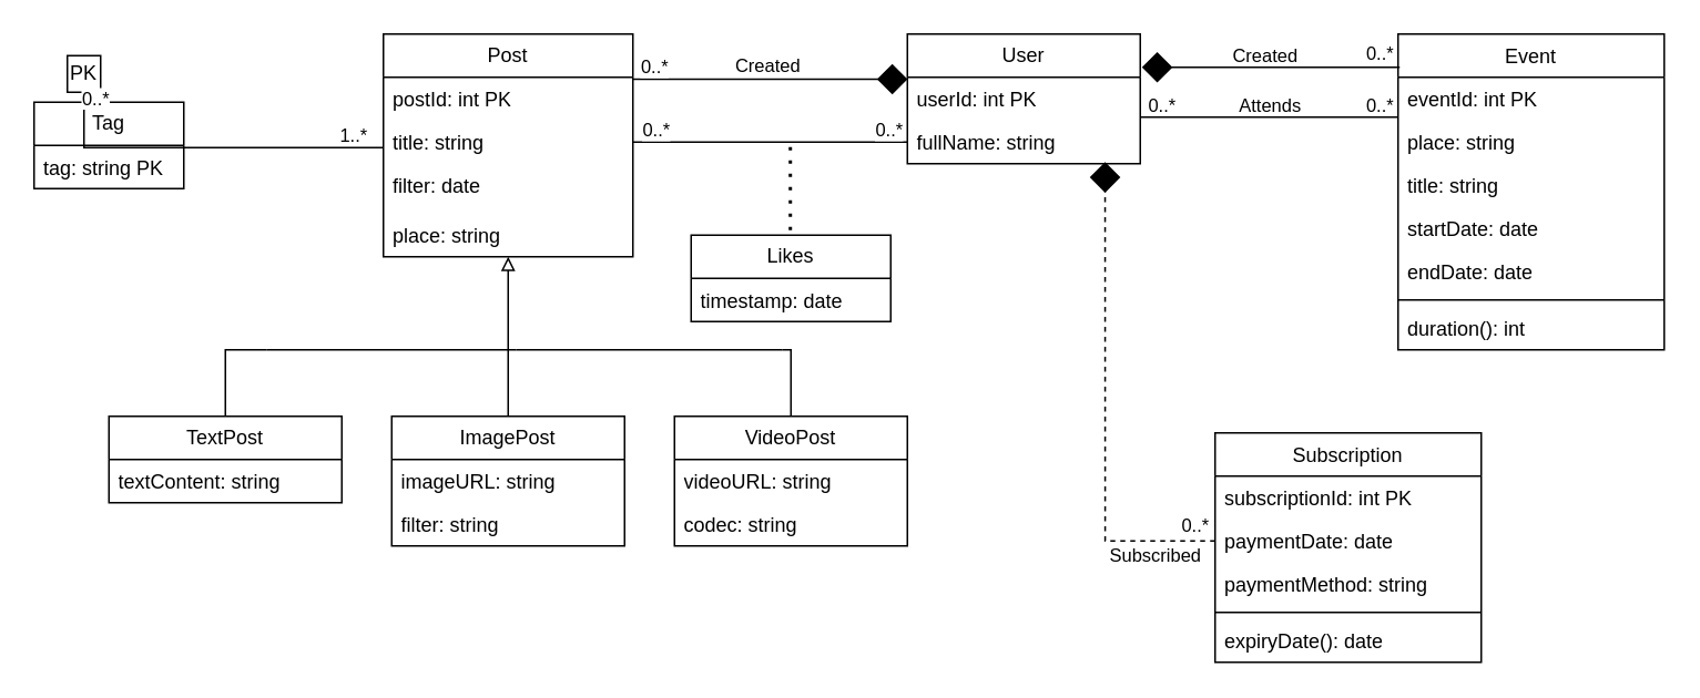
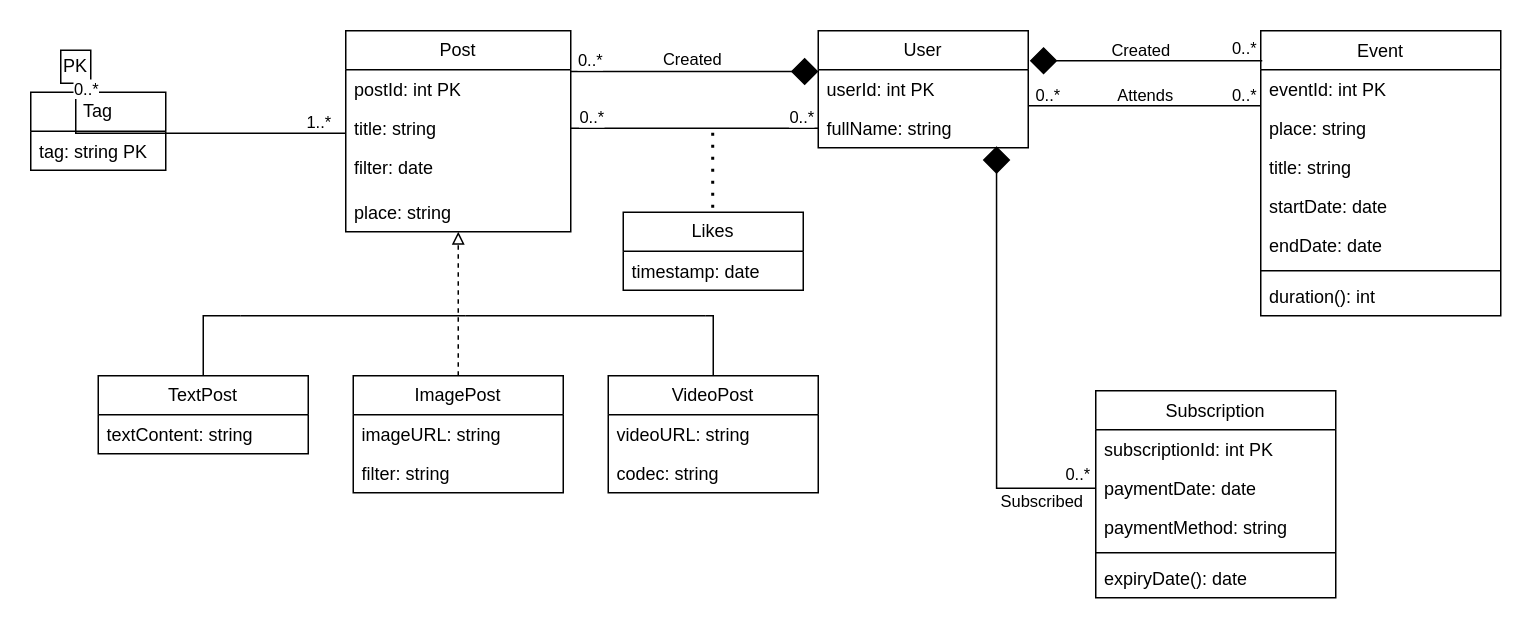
  <mxCell id="0" />
  <mxCell id="1" parent="0" />
  <mxCell id="2" value="Post" style="swimlane;fontStyle=0;childLayout=stackLayout;horizontal=1;startSize=26;fillColor=none;horizontalStack=0;resizeParent=1;resizeParentMax=0;resizeLast=0;collapsible=1;marginBottom=0;whiteSpace=wrap;html=1;" vertex="1" parent="1"><mxGeometry x="230" y="20" width="150" height="134" as="geometry"><mxRectangle x="340" y="290" width="60" height="30" as="alternateBounds" /></mxGeometry></mxCell>
  <mxCell id="3" value="postId: int PK" style="text;strokeColor=none;fillColor=none;align=left;verticalAlign=top;spacingLeft=4;spacingRight=4;overflow=hidden;rotatable=0;points=[[0,0.5],[1,0.5]];portConstraint=eastwest;whiteSpace=wrap;html=1;" vertex="1" parent="2"><mxGeometry y="26" width="150" height="26" as="geometry" /></mxCell>
  <mxCell id="4" value="title: string" style="text;strokeColor=none;fillColor=none;align=left;verticalAlign=top;spacingLeft=4;spacingRight=4;overflow=hidden;rotatable=0;points=[[0,0.5],[1,0.5]];portConstraint=eastwest;whiteSpace=wrap;html=1;" vertex="1" parent="2"><mxGeometry y="52" width="150" height="26" as="geometry" /></mxCell>
  <mxCell id="5" value="filter: date" style="text;strokeColor=none;fillColor=none;align=left;verticalAlign=top;spacingLeft=4;spacingRight=4;overflow=hidden;rotatable=0;points=[[0,0.5],[1,0.5]];portConstraint=eastwest;whiteSpace=wrap;html=1;" vertex="1" parent="2"><mxGeometry y="78" width="150" height="30" as="geometry" /></mxCell>
  <mxCell id="6" value="place: string" style="text;strokeColor=none;fillColor=none;align=left;verticalAlign=top;spacingLeft=4;spacingRight=4;overflow=hidden;rotatable=0;points=[[0,0.5],[1,0.5]];portConstraint=eastwest;whiteSpace=wrap;html=1;" vertex="1" parent="2"><mxGeometry y="108" width="150" height="26" as="geometry" /></mxCell>
  <mxCell id="7" style="edgeStyle=orthogonalEdgeStyle;rounded=0;orthogonalLoop=1;jettySize=auto;html=1;endArrow=none;endFill=0;" edge="1" parent="1" source="8"><mxGeometry relative="1" as="geometry"><mxPoint x="160" y="210" as="targetPoint" /><Array as="points"><mxPoint x="135" y="210" /></Array></mxGeometry></mxCell>
  <mxCell id="8" value="TextPost" style="swimlane;fontStyle=0;childLayout=stackLayout;horizontal=1;startSize=26;fillColor=none;horizontalStack=0;resizeParent=1;resizeParentMax=0;resizeLast=0;collapsible=1;marginBottom=0;whiteSpace=wrap;html=1;" vertex="1" parent="1"><mxGeometry x="65" y="250" width="140" height="52" as="geometry" /></mxCell>
  <mxCell id="9" value="textContent: string" style="text;strokeColor=none;fillColor=none;align=left;verticalAlign=top;spacingLeft=4;spacingRight=4;overflow=hidden;rotatable=0;points=[[0,0.5],[1,0.5]];portConstraint=eastwest;whiteSpace=wrap;html=1;" vertex="1" parent="8"><mxGeometry y="26" width="140" height="26" as="geometry" /></mxCell>
- <mxCell id="10" style="edgeStyle=orthogonalEdgeStyle;rounded=0;orthogonalLoop=1;jettySize=auto;html=1;entryX=0.5;entryY=1;entryDx=0;entryDy=0;endArrow=block;endFill=0;" edge="1" parent="1" source="11" target="2"><mxGeometry relative="1" as="geometry"><Array as="points"><mxPoint x="305" y="230" /><mxPoint x="305" y="230" /></Array></mxGeometry></mxCell>
+ <mxCell id="10" style="edgeStyle=orthogonalEdgeStyle;rounded=0;orthogonalLoop=1;jettySize=auto;html=1;entryX=0.5;entryY=1;entryDx=0;entryDy=0;endArrow=block;endFill=0;dashed=1;" edge="1" parent="1" source="11" target="2"><mxGeometry relative="1" as="geometry"><Array as="points"><mxPoint x="305" y="230" /><mxPoint x="305" y="230" /></Array></mxGeometry></mxCell>
  <mxCell id="11" value="ImagePost" style="swimlane;fontStyle=0;childLayout=stackLayout;horizontal=1;startSize=26;fillColor=none;horizontalStack=0;resizeParent=1;resizeParentMax=0;resizeLast=0;collapsible=1;marginBottom=0;whiteSpace=wrap;html=1;" vertex="1" parent="1"><mxGeometry x="235" y="250" width="140" height="78" as="geometry" /></mxCell>
  <mxCell id="12" value="imageURL: string" style="text;strokeColor=none;fillColor=none;align=left;verticalAlign=top;spacingLeft=4;spacingRight=4;overflow=hidden;rotatable=0;points=[[0,0.5],[1,0.5]];portConstraint=eastwest;whiteSpace=wrap;html=1;" vertex="1" parent="11"><mxGeometry y="26" width="140" height="26" as="geometry" /></mxCell>
  <mxCell id="13" value="filter: string" style="text;strokeColor=none;fillColor=none;align=left;verticalAlign=top;spacingLeft=4;spacingRight=4;overflow=hidden;rotatable=0;points=[[0,0.5],[1,0.5]];portConstraint=eastwest;whiteSpace=wrap;html=1;" vertex="1" parent="11"><mxGeometry y="52" width="140" height="26" as="geometry" /></mxCell>
  <mxCell id="14" style="edgeStyle=orthogonalEdgeStyle;rounded=0;orthogonalLoop=1;jettySize=auto;html=1;endArrow=none;endFill=0;" edge="1" parent="1" source="15"><mxGeometry relative="1" as="geometry"><mxPoint x="470" y="210" as="targetPoint" /><Array as="points"><mxPoint x="475" y="210" /></Array></mxGeometry></mxCell>
  <mxCell id="15" value="VideoPost" style="swimlane;fontStyle=0;childLayout=stackLayout;horizontal=1;startSize=26;fillColor=none;horizontalStack=0;resizeParent=1;resizeParentMax=0;resizeLast=0;collapsible=1;marginBottom=0;whiteSpace=wrap;html=1;" vertex="1" parent="1"><mxGeometry x="405" y="250" width="140" height="78" as="geometry" /></mxCell>
  <mxCell id="16" value="videoURL: string" style="text;strokeColor=none;fillColor=none;align=left;verticalAlign=top;spacingLeft=4;spacingRight=4;overflow=hidden;rotatable=0;points=[[0,0.5],[1,0.5]];portConstraint=eastwest;whiteSpace=wrap;html=1;" vertex="1" parent="15"><mxGeometry y="26" width="140" height="26" as="geometry" /></mxCell>
  <mxCell id="17" value="codec: string" style="text;strokeColor=none;fillColor=none;align=left;verticalAlign=top;spacingLeft=4;spacingRight=4;overflow=hidden;rotatable=0;points=[[0,0.5],[1,0.5]];portConstraint=eastwest;whiteSpace=wrap;html=1;" vertex="1" parent="15"><mxGeometry y="52" width="140" height="26" as="geometry" /></mxCell>
  <mxCell id="18" value="" style="endArrow=none;html=1;rounded=0;" edge="1" parent="1"><mxGeometry width="50" height="50" relative="1" as="geometry"><mxPoint x="160" y="210" as="sourcePoint" /><mxPoint x="310" y="210" as="targetPoint" /></mxGeometry></mxCell>
  <mxCell id="19" value="" style="endArrow=none;html=1;rounded=0;" edge="1" parent="1"><mxGeometry width="50" height="50" relative="1" as="geometry"><mxPoint x="310" y="210" as="sourcePoint" /><mxPoint x="470" y="210" as="targetPoint" /></mxGeometry></mxCell>
  <mxCell id="20" value="User" style="swimlane;fontStyle=0;childLayout=stackLayout;horizontal=1;startSize=26;fillColor=none;horizontalStack=0;resizeParent=1;resizeParentMax=0;resizeLast=0;collapsible=1;marginBottom=0;whiteSpace=wrap;html=1;" vertex="1" parent="1"><mxGeometry x="545" y="20" width="140" height="78" as="geometry" /></mxCell>
  <mxCell id="21" value="userId: int PK" style="text;strokeColor=none;fillColor=none;align=left;verticalAlign=top;spacingLeft=4;spacingRight=4;overflow=hidden;rotatable=0;points=[[0,0.5],[1,0.5]];portConstraint=eastwest;whiteSpace=wrap;html=1;" vertex="1" parent="20"><mxGeometry y="26" width="140" height="26" as="geometry" /></mxCell>
  <mxCell id="22" value="fullName: string" style="text;strokeColor=none;fillColor=none;align=left;verticalAlign=top;spacingLeft=4;spacingRight=4;overflow=hidden;rotatable=0;points=[[0,0.5],[1,0.5]];portConstraint=eastwest;whiteSpace=wrap;html=1;" vertex="1" parent="20"><mxGeometry y="52" width="140" height="26" as="geometry" /></mxCell>
  <mxCell id="23" value="&lt;span style=&quot;font-weight: normal;&quot;&gt;Event&lt;/span&gt;" style="swimlane;fontStyle=1;align=center;verticalAlign=top;childLayout=stackLayout;horizontal=1;startSize=26;horizontalStack=0;resizeParent=1;resizeParentMax=0;resizeLast=0;collapsible=1;marginBottom=0;whiteSpace=wrap;html=1;" vertex="1" parent="1"><mxGeometry x="840" y="20" width="160" height="190" as="geometry" /></mxCell>
  <mxCell id="24" value="eventId: int PK" style="text;strokeColor=none;fillColor=none;align=left;verticalAlign=top;spacingLeft=4;spacingRight=4;overflow=hidden;rotatable=0;points=[[0,0.5],[1,0.5]];portConstraint=eastwest;whiteSpace=wrap;html=1;" vertex="1" parent="23"><mxGeometry y="26" width="160" height="26" as="geometry" /></mxCell>
  <mxCell id="25" value="place: string" style="text;strokeColor=none;fillColor=none;align=left;verticalAlign=top;spacingLeft=4;spacingRight=4;overflow=hidden;rotatable=0;points=[[0,0.5],[1,0.5]];portConstraint=eastwest;whiteSpace=wrap;html=1;" vertex="1" parent="23"><mxGeometry y="52" width="160" height="26" as="geometry" /></mxCell>
  <mxCell id="26" value="title: string" style="text;strokeColor=none;fillColor=none;align=left;verticalAlign=top;spacingLeft=4;spacingRight=4;overflow=hidden;rotatable=0;points=[[0,0.5],[1,0.5]];portConstraint=eastwest;whiteSpace=wrap;html=1;" vertex="1" parent="23"><mxGeometry y="78" width="160" height="26" as="geometry" /></mxCell>
  <mxCell id="27" value="startDate: date" style="text;strokeColor=none;fillColor=none;align=left;verticalAlign=top;spacingLeft=4;spacingRight=4;overflow=hidden;rotatable=0;points=[[0,0.5],[1,0.5]];portConstraint=eastwest;whiteSpace=wrap;html=1;" vertex="1" parent="23"><mxGeometry y="104" width="160" height="26" as="geometry" /></mxCell>
  <mxCell id="28" value="endDate: date" style="text;strokeColor=none;fillColor=none;align=left;verticalAlign=top;spacingLeft=4;spacingRight=4;overflow=hidden;rotatable=0;points=[[0,0.5],[1,0.5]];portConstraint=eastwest;whiteSpace=wrap;html=1;" vertex="1" parent="23"><mxGeometry y="130" width="160" height="26" as="geometry" /></mxCell>
  <mxCell id="29" value="" style="line;strokeWidth=1;fillColor=none;align=left;verticalAlign=middle;spacingTop=-1;spacingLeft=3;spacingRight=3;rotatable=0;labelPosition=right;points=[];portConstraint=eastwest;strokeColor=inherit;" vertex="1" parent="23"><mxGeometry y="156" width="160" height="8" as="geometry" /></mxCell>
  <mxCell id="30" value="duration(): int" style="text;strokeColor=none;fillColor=none;align=left;verticalAlign=top;spacingLeft=4;spacingRight=4;overflow=hidden;rotatable=0;points=[[0,0.5],[1,0.5]];portConstraint=eastwest;whiteSpace=wrap;html=1;" vertex="1" parent="23"><mxGeometry y="164" width="160" height="26" as="geometry" /></mxCell>
  <mxCell id="31" value="&lt;span style=&quot;font-weight: normal;&quot;&gt;Subscription&lt;/span&gt;" style="swimlane;fontStyle=1;align=center;verticalAlign=top;childLayout=stackLayout;horizontal=1;startSize=26;horizontalStack=0;resizeParent=1;resizeParentMax=0;resizeLast=0;collapsible=1;marginBottom=0;whiteSpace=wrap;html=1;" vertex="1" parent="1"><mxGeometry x="730" y="260" width="160" height="138" as="geometry" /></mxCell>
  <mxCell id="32" value="subscriptionId: int PK" style="text;strokeColor=none;fillColor=none;align=left;verticalAlign=top;spacingLeft=4;spacingRight=4;overflow=hidden;rotatable=0;points=[[0,0.5],[1,0.5]];portConstraint=eastwest;whiteSpace=wrap;html=1;" vertex="1" parent="31"><mxGeometry y="26" width="160" height="26" as="geometry" /></mxCell>
  <mxCell id="33" value="paymentDate: date" style="text;strokeColor=none;fillColor=none;align=left;verticalAlign=top;spacingLeft=4;spacingRight=4;overflow=hidden;rotatable=0;points=[[0,0.5],[1,0.5]];portConstraint=eastwest;whiteSpace=wrap;html=1;" vertex="1" parent="31"><mxGeometry y="52" width="160" height="26" as="geometry" /></mxCell>
  <mxCell id="34" value="paymentMethod: string" style="text;strokeColor=none;fillColor=none;align=left;verticalAlign=top;spacingLeft=4;spacingRight=4;overflow=hidden;rotatable=0;points=[[0,0.5],[1,0.5]];portConstraint=eastwest;whiteSpace=wrap;html=1;" vertex="1" parent="31"><mxGeometry y="78" width="160" height="26" as="geometry" /></mxCell>
  <mxCell id="35" value="" style="line;strokeWidth=1;fillColor=none;align=left;verticalAlign=middle;spacingTop=-1;spacingLeft=3;spacingRight=3;rotatable=0;labelPosition=right;points=[];portConstraint=eastwest;strokeColor=inherit;" vertex="1" parent="31"><mxGeometry y="104" width="160" height="8" as="geometry" /></mxCell>
  <mxCell id="36" value="expiryDate(): date" style="text;strokeColor=none;fillColor=none;align=left;verticalAlign=top;spacingLeft=4;spacingRight=4;overflow=hidden;rotatable=0;points=[[0,0.5],[1,0.5]];portConstraint=eastwest;whiteSpace=wrap;html=1;" vertex="1" parent="31"><mxGeometry y="112" width="160" height="26" as="geometry" /></mxCell>
  <mxCell id="37" style="edgeStyle=orthogonalEdgeStyle;rounded=0;orthogonalLoop=1;jettySize=auto;html=1;entryX=0.001;entryY=0.045;entryDx=0;entryDy=0;entryPerimeter=0;endArrow=diamond;endFill=1;endSize=16;" edge="1" parent="1" source="2" target="21"><mxGeometry relative="1" as="geometry"><Array as="points"><mxPoint x="440" y="47" /></Array></mxGeometry></mxCell>
  <mxCell id="38" value="Created" style="edgeLabel;html=1;align=center;verticalAlign=middle;resizable=0;points=[];" vertex="1" connectable="0" parent="37"><mxGeometry x="-0.195" y="2" relative="1" as="geometry"><mxPoint x="15" y="-7" as="offset" /></mxGeometry></mxCell>
  <mxCell id="39" value="0..*" style="edgeLabel;html=1;align=center;verticalAlign=middle;resizable=0;points=[];" vertex="1" connectable="0" parent="37"><mxGeometry x="-0.91" y="1" relative="1" as="geometry"><mxPoint x="5" y="-7" as="offset" /></mxGeometry></mxCell>
  <mxCell id="40" style="edgeStyle=orthogonalEdgeStyle;rounded=0;orthogonalLoop=1;jettySize=auto;html=1;entryX=0;entryY=0.5;entryDx=0;entryDy=0;endArrow=none;endFill=0;" edge="1" parent="1" source="4" target="22"><mxGeometry relative="1" as="geometry" /></mxCell>
  <mxCell id="41" value="0..*" style="edgeLabel;html=1;align=center;verticalAlign=middle;resizable=0;points=[];" vertex="1" connectable="0" parent="40"><mxGeometry x="-0.88" y="3" relative="1" as="geometry"><mxPoint x="3" y="-5" as="offset" /></mxGeometry></mxCell>
  <mxCell id="42" value="0..*" style="edgeLabel;html=1;align=center;verticalAlign=middle;resizable=0;points=[];" vertex="1" connectable="0" parent="40"><mxGeometry x="0.896" y="1" relative="1" as="geometry"><mxPoint x="-3" y="-7" as="offset" /></mxGeometry></mxCell>
  <mxCell id="43" value="" style="endArrow=none;dashed=1;html=1;dashPattern=1 3;strokeWidth=2;rounded=0;" edge="1" parent="1"><mxGeometry width="50" height="50" relative="1" as="geometry"><mxPoint x="474.64" y="138" as="sourcePoint" /><mxPoint x="474.64" y="88" as="targetPoint" /></mxGeometry></mxCell>
  <mxCell id="44" value="Likes" style="swimlane;fontStyle=0;childLayout=stackLayout;horizontal=1;startSize=26;fillColor=none;horizontalStack=0;resizeParent=1;resizeParentMax=0;resizeLast=0;collapsible=1;marginBottom=0;whiteSpace=wrap;html=1;" vertex="1" parent="1"><mxGeometry x="415" y="141" width="120" height="52" as="geometry" /></mxCell>
  <mxCell id="45" value="timestamp: date" style="text;strokeColor=none;fillColor=none;align=left;verticalAlign=top;spacingLeft=4;spacingRight=4;overflow=hidden;rotatable=0;points=[[0,0.5],[1,0.5]];portConstraint=eastwest;whiteSpace=wrap;html=1;" vertex="1" parent="44"><mxGeometry y="26" width="120" height="26" as="geometry" /></mxCell>
  <mxCell id="46" value="Tag" style="swimlane;fontStyle=0;childLayout=stackLayout;horizontal=1;startSize=26;fillColor=none;horizontalStack=0;resizeParent=1;resizeParentMax=0;resizeLast=0;collapsible=1;marginBottom=0;whiteSpace=wrap;html=1;" vertex="1" parent="1"><mxGeometry x="20" y="61" width="90" height="52" as="geometry" /></mxCell>
  <mxCell id="47" value="tag: string PK" style="text;strokeColor=none;fillColor=none;align=left;verticalAlign=top;spacingLeft=4;spacingRight=4;overflow=hidden;rotatable=0;points=[[0,0.5],[1,0.5]];portConstraint=eastwest;whiteSpace=wrap;html=1;" vertex="1" parent="46"><mxGeometry y="26" width="90" height="26" as="geometry" /></mxCell>
  <mxCell id="48" value="PK" style="rounded=0;whiteSpace=wrap;html=1;" vertex="1" parent="1"><mxGeometry x="40" y="33" width="20" height="22" as="geometry" /></mxCell>
  <mxCell id="49" style="edgeStyle=orthogonalEdgeStyle;rounded=0;orthogonalLoop=1;jettySize=auto;html=1;entryX=0.001;entryY=0.628;entryDx=0;entryDy=0;entryPerimeter=0;endArrow=none;endFill=0;" edge="1" parent="1" source="48" target="4"><mxGeometry relative="1" as="geometry" /></mxCell>
  <mxCell id="50" value="0..*" style="edgeLabel;html=1;align=center;verticalAlign=middle;resizable=0;points=[];" vertex="1" connectable="0" parent="49"><mxGeometry x="-0.9" relative="1" as="geometry"><mxPoint x="6" y="-8" as="offset" /></mxGeometry></mxCell>
  <mxCell id="51" value="1..*" style="edgeLabel;html=1;align=center;verticalAlign=middle;resizable=0;points=[];" vertex="1" connectable="0" parent="49"><mxGeometry x="0.886" y="2" relative="1" as="geometry"><mxPoint x="-6" y="-6" as="offset" /></mxGeometry></mxCell>
  <mxCell id="52" style="edgeStyle=orthogonalEdgeStyle;rounded=0;orthogonalLoop=1;jettySize=auto;html=1;entryX=0;entryY=0.5;entryDx=0;entryDy=0;endArrow=none;endFill=0;startArrow=diamond;startFill=1;endSize=6;targetPerimeterSpacing=5;sourcePerimeterSpacing=4;startSize=16;" edge="1" parent="1"><mxGeometry relative="1" as="geometry"><mxPoint x="686" y="40" as="sourcePoint" /><mxPoint x="841" y="40" as="targetPoint" /></mxGeometry></mxCell>
  <mxCell id="53" value="Created" style="edgeLabel;html=1;align=center;verticalAlign=middle;resizable=0;points=[];" vertex="1" connectable="0" parent="52"><mxGeometry x="-0.082" y="2" relative="1" as="geometry"><mxPoint x="2" y="-6" as="offset" /></mxGeometry></mxCell>
  <mxCell id="54" value="0..*" style="edgeLabel;html=1;align=center;verticalAlign=middle;resizable=0;points=[];" vertex="1" connectable="0" parent="52"><mxGeometry x="0.8" y="1" relative="1" as="geometry"><mxPoint x="2" y="-8" as="offset" /></mxGeometry></mxCell>
  <mxCell id="55" style="edgeStyle=orthogonalEdgeStyle;rounded=0;orthogonalLoop=1;jettySize=auto;html=1;entryX=0;entryY=0.5;entryDx=0;entryDy=0;endArrow=none;endFill=0;" edge="1" parent="1"><mxGeometry relative="1" as="geometry"><mxPoint x="685" y="70" as="sourcePoint" /><mxPoint x="840" y="70" as="targetPoint" /></mxGeometry></mxCell>
  <mxCell id="56" value="Attends" style="edgeLabel;html=1;align=center;verticalAlign=middle;resizable=0;points=[];" vertex="1" connectable="0" parent="55"><mxGeometry x="-0.012" relative="1" as="geometry"><mxPoint y="-8" as="offset" /></mxGeometry></mxCell>
  <mxCell id="57" value="0..*" style="edgeLabel;html=1;align=center;verticalAlign=middle;resizable=0;points=[];" vertex="1" connectable="0" parent="55"><mxGeometry x="-0.839" relative="1" as="geometry"><mxPoint y="-8" as="offset" /></mxGeometry></mxCell>
  <mxCell id="58" value="0..*" style="edgeLabel;html=1;align=center;verticalAlign=middle;resizable=0;points=[];" vertex="1" connectable="0" parent="55"><mxGeometry x="0.848" y="1" relative="1" as="geometry"><mxPoint y="-7" as="offset" /></mxGeometry></mxCell>
- <mxCell id="59" style="edgeStyle=orthogonalEdgeStyle;rounded=0;orthogonalLoop=1;jettySize=auto;html=1;entryX=0.849;entryY=0.962;entryDx=0;entryDy=0;entryPerimeter=0;endArrow=diamond;endFill=1;startSize=8;endSize=16;dashed=1;" edge="1" parent="1" source="33" target="22"><mxGeometry relative="1" as="geometry" /></mxCell>
+ <mxCell id="59" style="edgeStyle=orthogonalEdgeStyle;rounded=0;orthogonalLoop=1;jettySize=auto;html=1;entryX=0.849;entryY=0.962;entryDx=0;entryDy=0;entryPerimeter=0;endArrow=diamond;endFill=1;startSize=8;endSize=16;" edge="1" parent="1" source="33" target="22"><mxGeometry relative="1" as="geometry" /></mxCell>
  <mxCell id="60" value="0..*" style="edgeLabel;html=1;align=center;verticalAlign=middle;resizable=0;points=[];" vertex="1" connectable="0" parent="59"><mxGeometry x="-0.817" relative="1" as="geometry"><mxPoint x="14" y="-10" as="offset" /></mxGeometry></mxCell>
  <mxCell id="61" value="Subscribed" style="edgeLabel;html=1;align=center;verticalAlign=middle;resizable=0;points=[];" vertex="1" connectable="0" parent="59"><mxGeometry x="-0.661" y="1" relative="1" as="geometry"><mxPoint x="13" y="7" as="offset" /></mxGeometry></mxCell>
